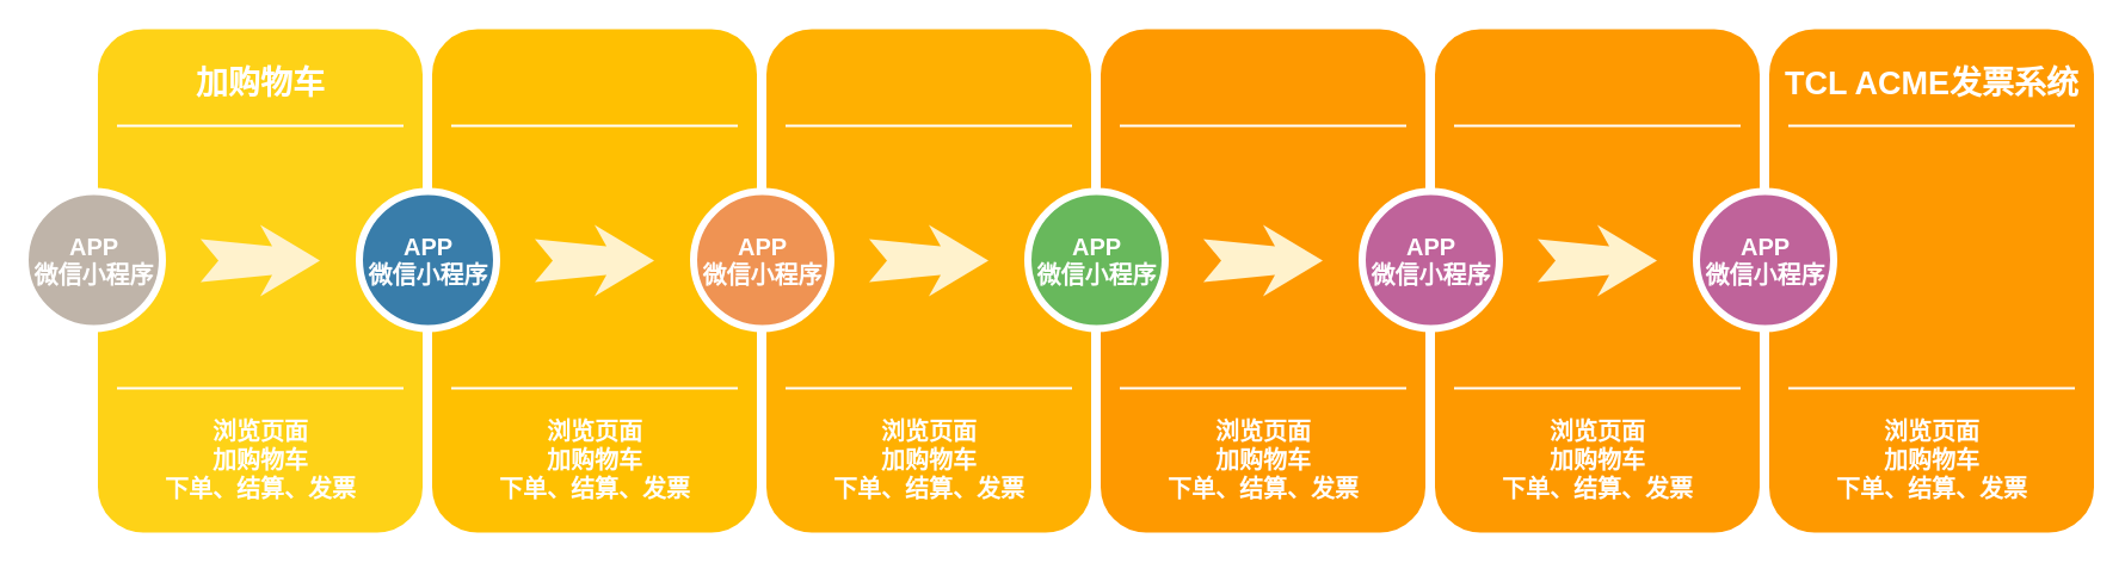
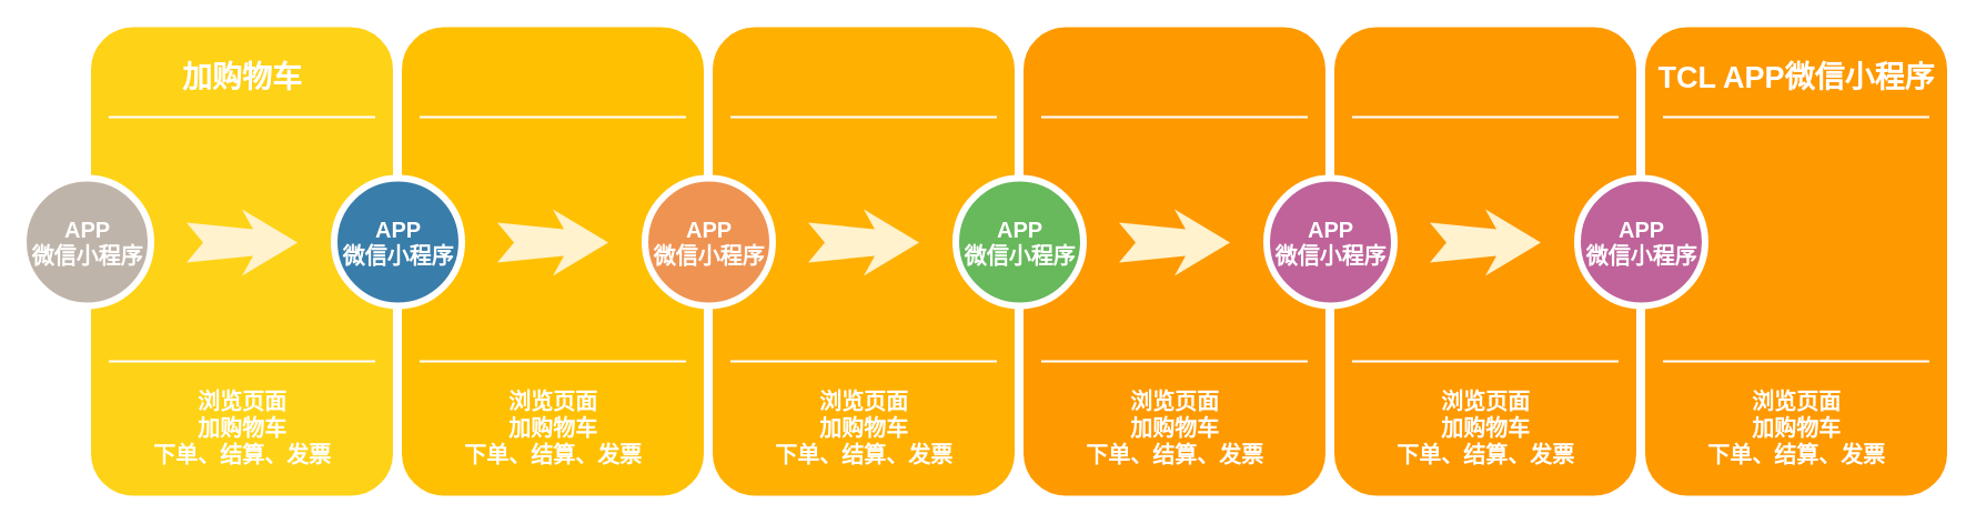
  <mxCell id="0" />
  <mxCell id="1" parent="0" />
  <mxCell id="2" value="" style="whiteSpace=wrap;html=1;rounded=1;shadow=0;strokeWidth=8;fontSize=20;align=center;fillColor=#FED217;strokeColor=#FFFFFF;" parent="1" vertex="1"><mxGeometry x="77.5" y="20" width="280" height="430" as="geometry" /></mxCell>
  <mxCell id="3" value="加购物车" style="text;html=1;strokeColor=none;fillColor=none;align=center;verticalAlign=middle;whiteSpace=wrap;rounded=0;shadow=0;fontSize=27;fontColor=#FFFFFF;fontStyle=1" parent="1" vertex="1"><mxGeometry x="77.5" y="40" width="280" height="60" as="geometry" /></mxCell>
  <mxCell id="4" value="浏览页面&lt;div style=&quot;font-size: 20px&quot;&gt;加购物车&lt;/div&gt;&lt;div style=&quot;font-size: 20px&quot;&gt;下单、结算、发票&lt;/div&gt;" style="text;html=1;strokeColor=none;fillColor=none;align=center;verticalAlign=middle;whiteSpace=wrap;rounded=0;shadow=0;fontSize=20;fontColor=#FFFFFF;fontStyle=1" parent="1" vertex="1"><mxGeometry x="77.5" y="340" width="280" height="90" as="geometry" /></mxCell>
  <mxCell id="5" value="" style="line;strokeWidth=2;html=1;rounded=0;shadow=0;fontSize=27;align=center;fillColor=none;strokeColor=#FFFFFF;" parent="1" vertex="1"><mxGeometry x="97.5" y="100" width="240" height="10" as="geometry" /></mxCell>
  <mxCell id="6" value="" style="line;strokeWidth=2;html=1;rounded=0;shadow=0;fontSize=27;align=center;fillColor=none;strokeColor=#FFFFFF;" parent="1" vertex="1"><mxGeometry x="97.5" y="320" width="240" height="10" as="geometry" /></mxCell>
  <mxCell id="7" value="APP&lt;br style=&quot;font-size: 20px;&quot;&gt;微信小程序" style="ellipse;whiteSpace=wrap;html=1;rounded=0;shadow=0;strokeWidth=6;fontSize=20;align=center;fillColor=#BFB4A9;strokeColor=#FFFFFF;fontColor=#FFFFFF;fontStyle=1" parent="1" vertex="1"><mxGeometry x="20.5" y="160" width="115" height="115" as="geometry" /></mxCell>
  <mxCell id="8" value="" style="html=1;shadow=0;dashed=0;align=center;verticalAlign=middle;shape=mxgraph.arrows2.stylisedArrow;dy=0.6;dx=40;notch=15;feather=0.4;rounded=0;strokeWidth=1;fontSize=27;strokeColor=none;fillColor=#fff2cc;" parent="1" vertex="1"><mxGeometry x="167.5" y="188" width="100" height="60" as="geometry" /></mxCell>
  <mxCell id="9" value="" style="whiteSpace=wrap;html=1;rounded=1;shadow=0;strokeWidth=8;fontSize=20;align=center;fillColor=#FFC001;strokeColor=#FFFFFF;" parent="1" vertex="1"><mxGeometry x="357.5" y="20" width="280" height="430" as="geometry" /></mxCell>
  <mxCell id="10" value="&lt;span style=&quot;font-size: 20px ; font-weight: 700&quot;&gt;浏览页面&lt;/span&gt;&lt;div style=&quot;font-size: 20px ; font-weight: 700&quot;&gt;加购物车&lt;/div&gt;&lt;div style=&quot;font-size: 20px ; font-weight: 700&quot;&gt;下单、结算、发票&lt;/div&gt;" style="text;html=1;strokeColor=none;fillColor=none;align=center;verticalAlign=middle;whiteSpace=wrap;rounded=0;shadow=0;fontSize=14;fontColor=#FFFFFF;" parent="1" vertex="1"><mxGeometry x="357.5" y="340" width="280" height="90" as="geometry" /></mxCell>
  <mxCell id="11" value="" style="line;strokeWidth=2;html=1;rounded=0;shadow=0;fontSize=27;align=center;fillColor=none;strokeColor=#FFFFFF;" parent="1" vertex="1"><mxGeometry x="377.5" y="100" width="240" height="10" as="geometry" /></mxCell>
  <mxCell id="12" value="" style="line;strokeWidth=2;html=1;rounded=0;shadow=0;fontSize=27;align=center;fillColor=none;strokeColor=#FFFFFF;" parent="1" vertex="1"><mxGeometry x="377.5" y="320" width="240" height="10" as="geometry" /></mxCell>
  <mxCell id="13" value="&lt;span style=&quot;font-size: 20px ; font-weight: 700&quot;&gt;APP&lt;/span&gt;&lt;br style=&quot;font-size: 20px ; font-weight: 700&quot;&gt;&lt;span style=&quot;font-size: 20px ; font-weight: 700&quot;&gt;微信小程序&lt;/span&gt;" style="ellipse;whiteSpace=wrap;html=1;rounded=0;shadow=0;strokeWidth=6;fontSize=14;align=center;fillColor=#397DAA;strokeColor=#FFFFFF;fontColor=#FFFFFF;" parent="1" vertex="1"><mxGeometry x="300.5" y="160" width="115" height="115" as="geometry" /></mxCell>
  <mxCell id="14" value="" style="html=1;shadow=0;dashed=0;align=center;verticalAlign=middle;shape=mxgraph.arrows2.stylisedArrow;dy=0.6;dx=40;notch=15;feather=0.4;rounded=0;strokeWidth=1;fontSize=27;strokeColor=none;fillColor=#fff2cc;" parent="1" vertex="1"><mxGeometry x="447.5" y="188" width="100" height="60" as="geometry" /></mxCell>
  <mxCell id="15" value="" style="whiteSpace=wrap;html=1;rounded=1;shadow=0;strokeWidth=8;fontSize=20;align=center;fillColor=#FFB001;strokeColor=#FFFFFF;" parent="1" vertex="1"><mxGeometry x="637.5" y="20" width="280" height="430" as="geometry" /></mxCell>
  <mxCell id="16" value="&lt;span style=&quot;font-size: 20px ; font-weight: 700&quot;&gt;浏览页面&lt;/span&gt;&lt;div style=&quot;font-size: 20px ; font-weight: 700&quot;&gt;加购物车&lt;/div&gt;&lt;div style=&quot;font-size: 20px ; font-weight: 700&quot;&gt;下单、结算、发票&lt;/div&gt;" style="text;html=1;strokeColor=none;fillColor=none;align=center;verticalAlign=middle;whiteSpace=wrap;rounded=0;shadow=0;fontSize=14;fontColor=#FFFFFF;" parent="1" vertex="1"><mxGeometry x="637.5" y="340" width="280" height="90" as="geometry" /></mxCell>
  <mxCell id="17" value="" style="line;strokeWidth=2;html=1;rounded=0;shadow=0;fontSize=27;align=center;fillColor=none;strokeColor=#FFFFFF;" parent="1" vertex="1"><mxGeometry x="657.5" y="100" width="240" height="10" as="geometry" /></mxCell>
  <mxCell id="18" value="" style="line;strokeWidth=2;html=1;rounded=0;shadow=0;fontSize=27;align=center;fillColor=none;strokeColor=#FFFFFF;" parent="1" vertex="1"><mxGeometry x="657.5" y="320" width="240" height="10" as="geometry" /></mxCell>
  <mxCell id="19" value="&lt;span style=&quot;font-size: 20px ; font-weight: 700&quot;&gt;APP&lt;/span&gt;&lt;br style=&quot;font-size: 20px ; font-weight: 700&quot;&gt;&lt;span style=&quot;font-size: 20px ; font-weight: 700&quot;&gt;微信小程序&lt;/span&gt;" style="ellipse;whiteSpace=wrap;html=1;rounded=0;shadow=0;strokeWidth=6;fontSize=14;align=center;fillColor=#EF9353;strokeColor=#FFFFFF;fontColor=#FFFFFF;" parent="1" vertex="1"><mxGeometry x="580.5" y="160" width="115" height="115" as="geometry" /></mxCell>
  <mxCell id="20" value="" style="html=1;shadow=0;dashed=0;align=center;verticalAlign=middle;shape=mxgraph.arrows2.stylisedArrow;dy=0.6;dx=40;notch=15;feather=0.4;rounded=0;strokeWidth=1;fontSize=27;strokeColor=none;fillColor=#fff2cc;" parent="1" vertex="1"><mxGeometry x="727.5" y="188" width="100" height="60" as="geometry" /></mxCell>
  <mxCell id="21" value="" style="whiteSpace=wrap;html=1;rounded=1;shadow=0;strokeWidth=8;fontSize=20;align=center;fillColor=#FE9900;strokeColor=#FFFFFF;" parent="1" vertex="1"><mxGeometry x="917.5" y="20" width="280" height="430" as="geometry" /></mxCell>
  <mxCell id="22" value="&lt;span style=&quot;font-size: 20px ; font-weight: 700&quot;&gt;浏览页面&lt;/span&gt;&lt;div style=&quot;font-size: 20px ; font-weight: 700&quot;&gt;加购物车&lt;/div&gt;&lt;div style=&quot;font-size: 20px ; font-weight: 700&quot;&gt;下单、结算、发票&lt;/div&gt;" style="text;html=1;strokeColor=none;fillColor=none;align=center;verticalAlign=middle;whiteSpace=wrap;rounded=0;shadow=0;fontSize=14;fontColor=#FFFFFF;" parent="1" vertex="1"><mxGeometry x="917.5" y="340" width="280" height="90" as="geometry" /></mxCell>
  <mxCell id="23" value="" style="line;strokeWidth=2;html=1;rounded=0;shadow=0;fontSize=27;align=center;fillColor=none;strokeColor=#FFFFFF;" parent="1" vertex="1"><mxGeometry x="937.5" y="100" width="240" height="10" as="geometry" /></mxCell>
  <mxCell id="24" value="" style="line;strokeWidth=2;html=1;rounded=0;shadow=0;fontSize=27;align=center;fillColor=none;strokeColor=#FFFFFF;" parent="1" vertex="1"><mxGeometry x="937.5" y="320" width="240" height="10" as="geometry" /></mxCell>
  <mxCell id="25" value="&lt;span style=&quot;font-size: 20px ; font-weight: 700&quot;&gt;APP&lt;/span&gt;&lt;br style=&quot;font-size: 20px ; font-weight: 700&quot;&gt;&lt;span style=&quot;font-size: 20px ; font-weight: 700&quot;&gt;微信小程序&lt;/span&gt;" style="ellipse;whiteSpace=wrap;html=1;rounded=0;shadow=0;strokeWidth=6;fontSize=14;align=center;fillColor=#68B85C;strokeColor=#FFFFFF;fontColor=#FFFFFF;" parent="1" vertex="1"><mxGeometry x="860.5" y="160" width="115" height="115" as="geometry" /></mxCell>
  <mxCell id="26" value="" style="html=1;shadow=0;dashed=0;align=center;verticalAlign=middle;shape=mxgraph.arrows2.stylisedArrow;dy=0.6;dx=40;notch=15;feather=0.4;rounded=0;strokeWidth=1;fontSize=27;strokeColor=none;fillColor=#fff2cc;" parent="1" vertex="1"><mxGeometry x="1007.5" y="188" width="100" height="60" as="geometry" /></mxCell>
  <mxCell id="27" value="" style="whiteSpace=wrap;html=1;rounded=1;shadow=0;strokeWidth=8;fontSize=20;align=center;fillColor=#FE9900;strokeColor=#FFFFFF;" parent="1" vertex="1"><mxGeometry x="1197.5" y="20" width="280" height="430" as="geometry" /></mxCell>
  <mxCell id="28" value="&lt;span style=&quot;font-size: 20px ; font-weight: 700&quot;&gt;浏览页面&lt;/span&gt;&lt;div style=&quot;font-size: 20px ; font-weight: 700&quot;&gt;加购物车&lt;/div&gt;&lt;div style=&quot;font-size: 20px ; font-weight: 700&quot;&gt;下单、结算、发票&lt;/div&gt;" style="text;html=1;strokeColor=none;fillColor=none;align=center;verticalAlign=middle;whiteSpace=wrap;rounded=0;shadow=0;fontSize=14;fontColor=#FFFFFF;" parent="1" vertex="1"><mxGeometry x="1197.5" y="340" width="280" height="90" as="geometry" /></mxCell>
  <mxCell id="29" value="" style="line;strokeWidth=2;html=1;rounded=0;shadow=0;fontSize=27;align=center;fillColor=none;strokeColor=#FFFFFF;" parent="1" vertex="1"><mxGeometry x="1217.5" y="100" width="240" height="10" as="geometry" /></mxCell>
  <mxCell id="30" value="" style="line;strokeWidth=2;html=1;rounded=0;shadow=0;fontSize=27;align=center;fillColor=none;strokeColor=#FFFFFF;" parent="1" vertex="1"><mxGeometry x="1217.5" y="320" width="240" height="10" as="geometry" /></mxCell>
  <mxCell id="31" value="" style="html=1;shadow=0;dashed=0;align=center;verticalAlign=middle;shape=mxgraph.arrows2.stylisedArrow;dy=0.6;dx=40;notch=15;feather=0.4;rounded=0;strokeWidth=1;fontSize=27;strokeColor=none;fillColor=#fff2cc;" parent="1" vertex="1"><mxGeometry x="1287.5" y="188" width="100" height="60" as="geometry" /></mxCell>
  <mxCell id="32" value="&lt;span style=&quot;font-size: 20px ; font-weight: 700&quot;&gt;APP&lt;/span&gt;&lt;br style=&quot;font-size: 20px ; font-weight: 700&quot;&gt;&lt;span style=&quot;font-size: 20px ; font-weight: 700&quot;&gt;微信小程序&lt;/span&gt;" style="ellipse;whiteSpace=wrap;html=1;rounded=0;shadow=0;strokeWidth=6;fontSize=14;align=center;fillColor=#BF639A;strokeColor=#FFFFFF;fontColor=#FFFFFF;" parent="1" vertex="1"><mxGeometry x="1140.5" y="160" width="115" height="115" as="geometry" /></mxCell>
  <mxCell id="33" value="" style="whiteSpace=wrap;html=1;rounded=1;shadow=0;strokeWidth=8;fontSize=20;align=center;fillColor=#FE9900;strokeColor=#FFFFFF;" parent="1" vertex="1"><mxGeometry x="1477.5" y="20" width="280" height="430" as="geometry" /></mxCell>
- <mxCell id="34" value="TCL ACME发票系统" style="text;html=1;strokeColor=none;fillColor=none;align=center;verticalAlign=middle;whiteSpace=wrap;rounded=0;shadow=0;fontSize=27;fontColor=#FFFFFF;fontStyle=1" parent="1" vertex="1"><mxGeometry x="1477.5" y="40" width="280" height="60" as="geometry" /></mxCell>
+ <mxCell id="34" value="TCL APP微信小程序" style="text;html=1;strokeColor=none;fillColor=none;align=center;verticalAlign=middle;whiteSpace=wrap;rounded=0;shadow=0;fontSize=27;fontColor=#FFFFFF;fontStyle=1" parent="1" vertex="1"><mxGeometry x="1477.5" y="40" width="280" height="60" as="geometry" /></mxCell>
  <mxCell id="35" value="&lt;span style=&quot;font-size: 20px ; font-weight: 700&quot;&gt;浏览页面&lt;/span&gt;&lt;div style=&quot;font-size: 20px ; font-weight: 700&quot;&gt;加购物车&lt;/div&gt;&lt;div style=&quot;font-size: 20px ; font-weight: 700&quot;&gt;下单、结算、发票&lt;/div&gt;" style="text;html=1;strokeColor=none;fillColor=none;align=center;verticalAlign=middle;whiteSpace=wrap;rounded=0;shadow=0;fontSize=14;fontColor=#FFFFFF;" parent="1" vertex="1"><mxGeometry x="1477.5" y="340" width="280" height="90" as="geometry" /></mxCell>
  <mxCell id="36" value="" style="line;strokeWidth=2;html=1;rounded=0;shadow=0;fontSize=27;align=center;fillColor=none;strokeColor=#FFFFFF;" parent="1" vertex="1"><mxGeometry x="1497.5" y="100" width="240" height="10" as="geometry" /></mxCell>
  <mxCell id="37" value="" style="line;strokeWidth=2;html=1;rounded=0;shadow=0;fontSize=27;align=center;fillColor=none;strokeColor=#FFFFFF;" parent="1" vertex="1"><mxGeometry x="1497.5" y="320" width="240" height="10" as="geometry" /></mxCell>
  <mxCell id="38" value="&lt;span style=&quot;font-size: 20px ; font-weight: 700&quot;&gt;APP&lt;/span&gt;&lt;br style=&quot;font-size: 20px ; font-weight: 700&quot;&gt;&lt;span style=&quot;font-size: 20px ; font-weight: 700&quot;&gt;微信小程序&lt;/span&gt;" style="ellipse;whiteSpace=wrap;html=1;rounded=0;shadow=0;strokeWidth=6;fontSize=14;align=center;fillColor=#BF639A;strokeColor=#FFFFFF;fontColor=#FFFFFF;" parent="1" vertex="1"><mxGeometry x="1420.5" y="160" width="115" height="115" as="geometry" /></mxCell>
